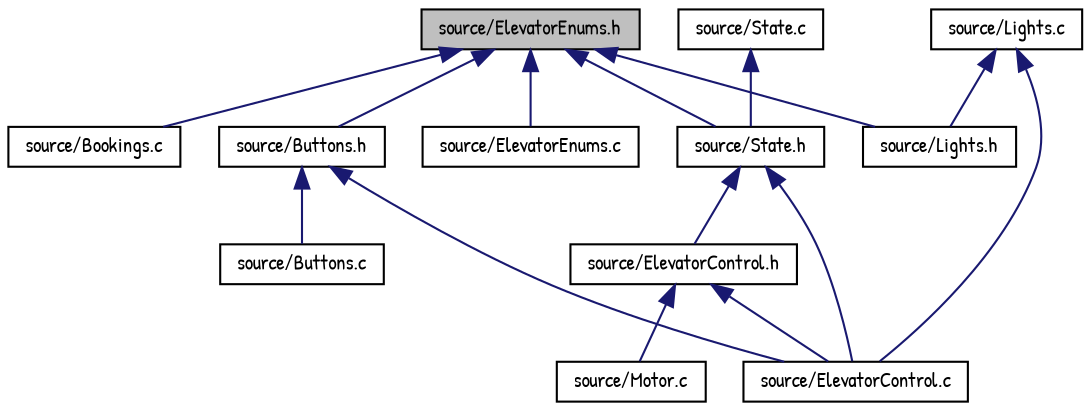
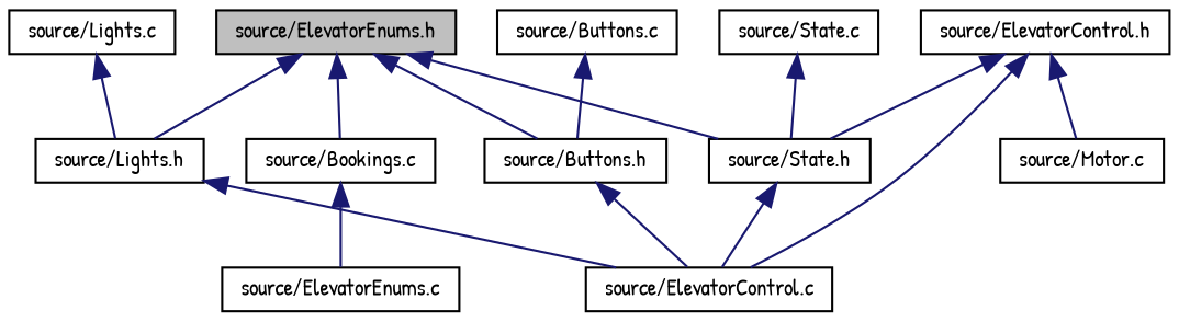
  digraph {
    fontname="Patrick Hand"
    node [color=black fillcolor=white fontname="Patrick Hand" fontsize=10 shape=record style=filled]
    edge [color=midnightblue dir=back fontname="Patrick Hand" fontsize=10 labelfontname=Helvetica labelfontsize=10 style=solid]
    n1 [fillcolor=grey75 fontcolor=black height=0.2 label="source/ElevatorEnums.h" width=0.4]
    n2 [height=0.2 label="source/Bookings.c" width=0.4]
    n3 [height=0.2 label="source/Buttons.h" width=0.4]
    n4 [height=0.2 label="source/State.h" width=0.4]
    n5 [height=0.2 label="source/Lights.h" width=0.4]
    n6 [height=0.2 label="source/ElevatorEnums.c" width=0.4]
    n7 [height=0.2 label="source/ElevatorControl.c" width=0.4]
    n8 [height=0.2 label="source/Buttons.c" width=0.4]
    n9 [height=0.2 label="source/ElevatorControl.h" width=0.4]
    n10 [height=0.2 label="source/Motor.c" width=0.4]
    n11 [height=0.2 label="source/State.c" width=0.4]
    n12 [height=0.2 label="source/Lights.c" width=0.4]
    n1 -> n2
    n1 -> n3
    n1 -> n4
    n1 -> n5
-   n1 -> n6
+   n2 -> n6
    n3 -> n7
-   n3 -> n8
+   n8 -> n3
    n4 -> n7
-   n4 -> n9
-   n12 -> n7
+   n9 -> n4
+   n5 -> n7
    n9 -> n7
    n9 -> n10
    n11 -> n4
    n12 -> n5
  }
